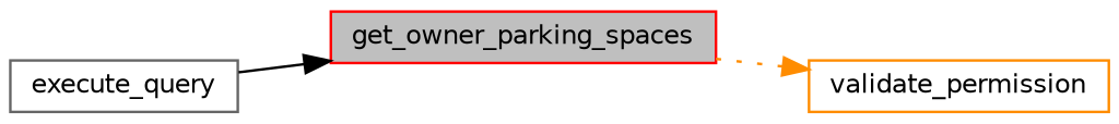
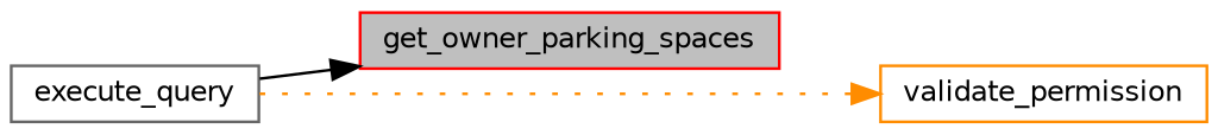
  digraph {
    rankdir=LR
    node [fillcolor=white fontname=Helvetica fontsize=10 shape=record style=filled]
    edge [fontname=Helvetica fontsize=10 labelfontname=Helvetica labelfontsize=10]
    n1 [color=red fillcolor=grey75 fontcolor=black height=0.2 label=get_owner_parking_spaces width=0.4]
    n2 [color=darkorange height=0.2 label=validate_permission width=0.4]
    n3 [color=gray40 height=0.2 label=execute_query width=0.4]
-   n1 -> n2 [color=darkorange style=dotted]
+   n3 -> n2 [color=darkorange style=dotted]
    n3 -> n1 [color=black style=solid]
  }
